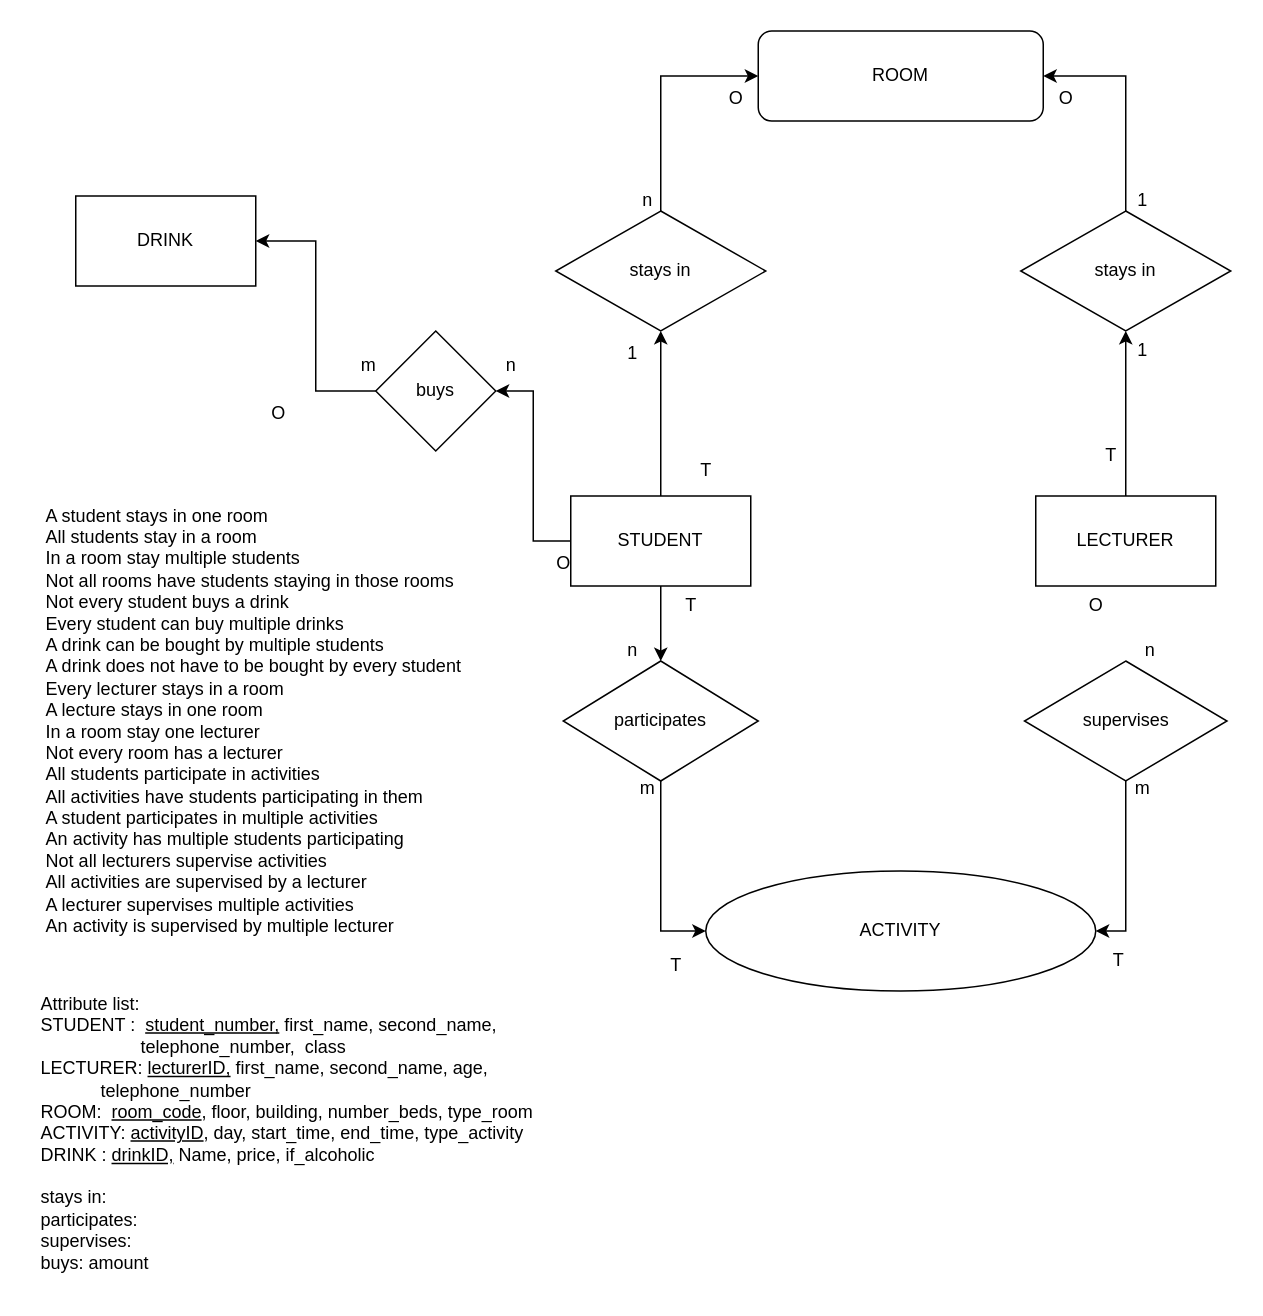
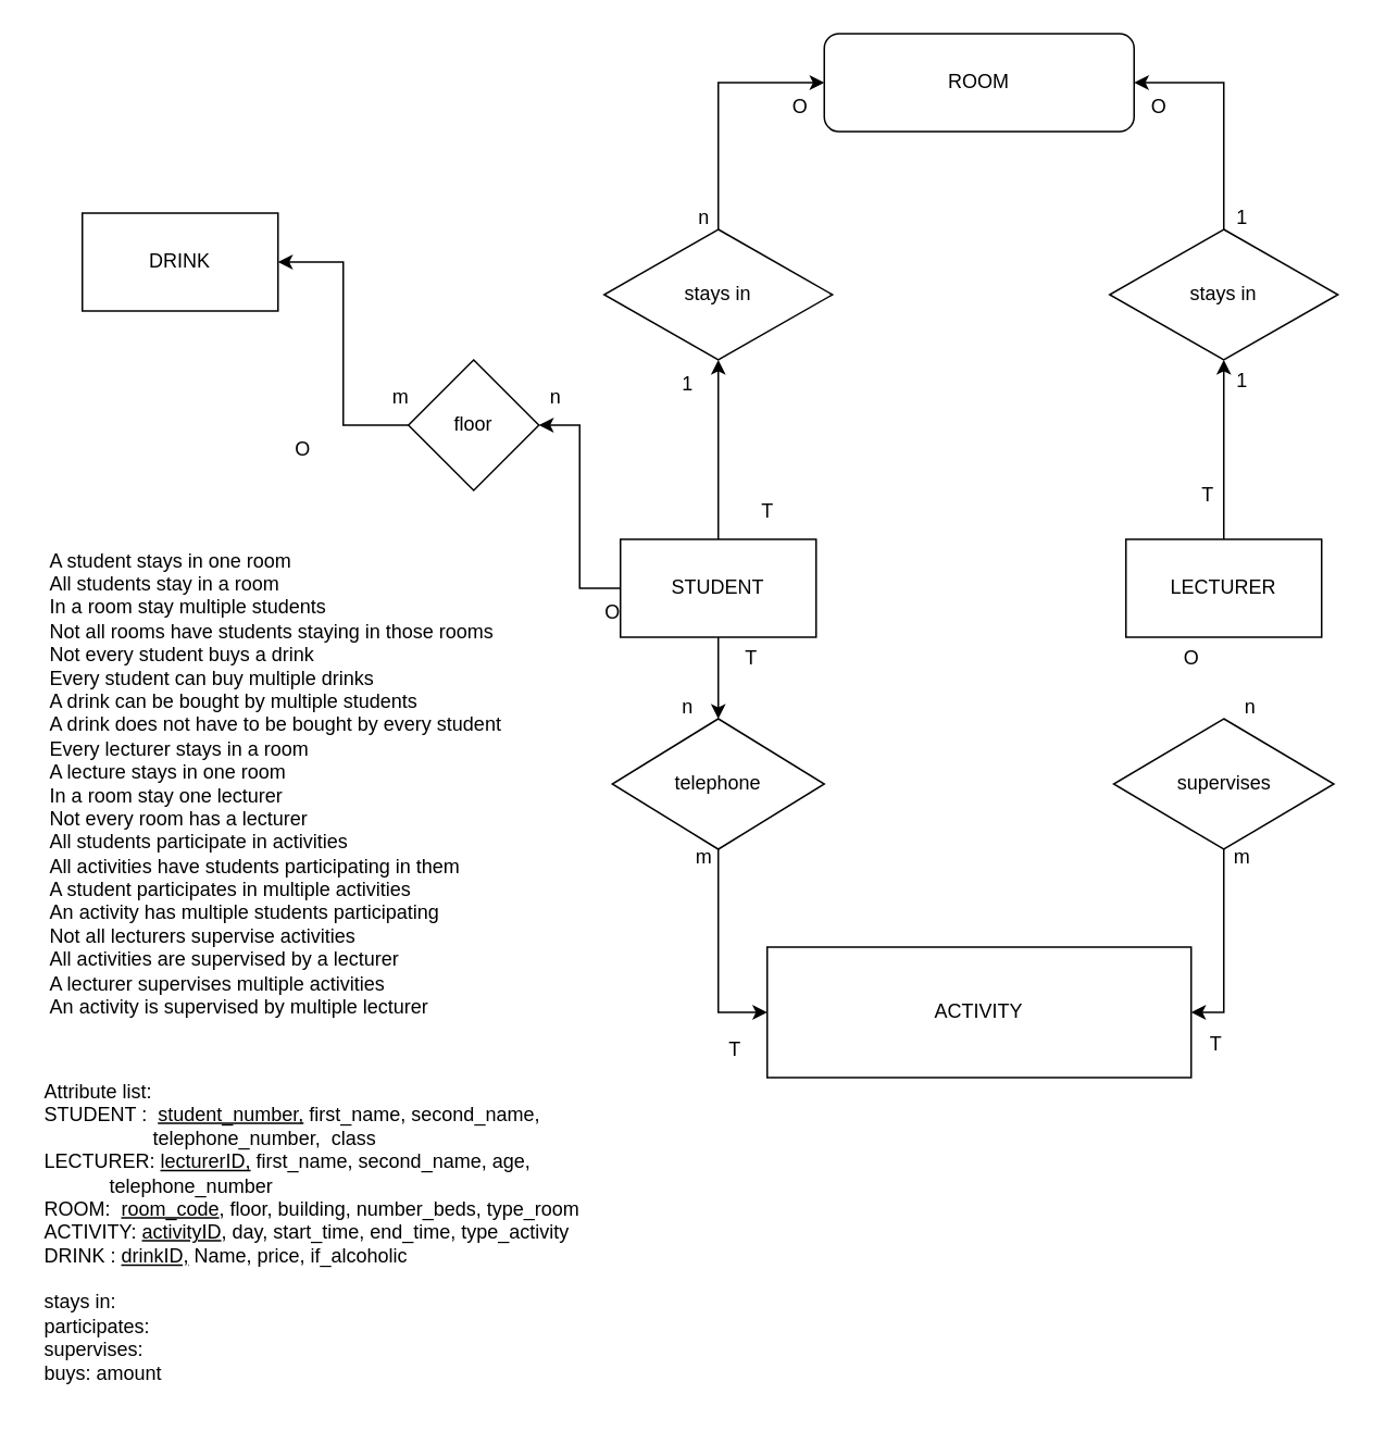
  <mxCell id="0" />
  <mxCell id="1" parent="0" />
  <mxCell id="2" style="edgeStyle=orthogonalEdgeStyle;rounded=0;orthogonalLoop=1;jettySize=auto;html=1;exitX=0.5;exitY=0;exitDx=0;exitDy=0;fontFamily=Helvetica;fontSize=12;fontColor=default;entryX=0.5;entryY=1;entryDx=0;entryDy=0;" parent="1" source="5" target="10" edge="1"><mxGeometry relative="1" as="geometry"><mxPoint x="485" y="250" as="targetPoint" /></mxGeometry></mxCell>
  <mxCell id="3" style="edgeStyle=orthogonalEdgeStyle;rounded=0;orthogonalLoop=1;jettySize=auto;html=1;exitX=0.5;exitY=1;exitDx=0;exitDy=0;fontFamily=Helvetica;fontSize=12;fontColor=default;" parent="1" source="5" target="14" edge="1"><mxGeometry relative="1" as="geometry" /></mxCell>
  <mxCell id="4" style="edgeStyle=orthogonalEdgeStyle;rounded=0;orthogonalLoop=1;jettySize=auto;html=1;exitX=0;exitY=0.5;exitDx=0;exitDy=0;entryX=1;entryY=0.5;entryDx=0;entryDy=0;fontFamily=Helvetica;fontSize=12;fontColor=default;" parent="1" source="5" target="19" edge="1"><mxGeometry relative="1" as="geometry" /></mxCell>
  <mxCell id="5" value="STUDENT" style="rounded=0;whiteSpace=wrap;html=1;" parent="1" vertex="1"><mxGeometry x="380" y="330" width="120" height="60" as="geometry" /></mxCell>
  <mxCell id="6" style="edgeStyle=orthogonalEdgeStyle;rounded=0;orthogonalLoop=1;jettySize=auto;html=1;exitX=0.5;exitY=0;exitDx=0;exitDy=0;fontFamily=Helvetica;fontSize=12;fontColor=default;" parent="1" source="7" target="21" edge="1"><mxGeometry relative="1" as="geometry"><mxPoint x="836" y="220" as="targetPoint" /></mxGeometry></mxCell>
  <mxCell id="7" value="LECTURER" style="rounded=0;whiteSpace=wrap;html=1;" parent="1" vertex="1"><mxGeometry x="690" y="330" width="120" height="60" as="geometry" /></mxCell>
  <mxCell id="8" value="ROOM" style="whiteSpace=wrap;html=1;strokeColor=default;align=center;verticalAlign=middle;fontFamily=Helvetica;fontSize=12;fontColor=default;fillColor=default;rounded=1;" parent="1" vertex="1"><mxGeometry x="505" y="20" width="190" height="60" as="geometry" /></mxCell>
  <mxCell id="9" style="edgeStyle=orthogonalEdgeStyle;rounded=0;orthogonalLoop=1;jettySize=auto;html=1;exitX=0.5;exitY=0;exitDx=0;exitDy=0;entryX=0;entryY=0.5;entryDx=0;entryDy=0;fontFamily=Helvetica;fontSize=12;fontColor=default;" parent="1" source="10" target="8" edge="1"><mxGeometry relative="1" as="geometry" /></mxCell>
  <mxCell id="10" value="stays in" style="rhombus;whiteSpace=wrap;html=1;rounded=0;strokeColor=default;align=center;verticalAlign=middle;fontFamily=Helvetica;fontSize=12;fontColor=default;fillColor=default;" parent="1" vertex="1"><mxGeometry x="370" y="140" width="140" height="80" as="geometry" /></mxCell>
- <mxCell id="11" value="ACTIVITY" style="ellipse;whiteSpace=wrap;html=1;strokeColor=default;align=center;verticalAlign=middle;fontFamily=Helvetica;fontSize=12;fontColor=default;fillColor=default;" parent="1" vertex="1"><mxGeometry x="470" y="580" width="260" height="80" as="geometry" /></mxCell>
+ <mxCell id="11" value="ACTIVITY" style="rounded=0;whiteSpace=wrap;html=1;strokeColor=default;align=center;verticalAlign=middle;fontFamily=Helvetica;fontSize=12;fontColor=default;fillColor=default;" parent="1" vertex="1"><mxGeometry x="470" y="580" width="260" height="80" as="geometry" /></mxCell>
  <mxCell id="12" style="edgeStyle=orthogonalEdgeStyle;rounded=0;orthogonalLoop=1;jettySize=auto;html=1;exitX=0.5;exitY=1;exitDx=0;exitDy=0;fontFamily=Helvetica;fontSize=12;fontColor=default;" parent="1" source="5" target="5" edge="1"><mxGeometry relative="1" as="geometry" /></mxCell>
  <mxCell id="13" style="edgeStyle=orthogonalEdgeStyle;rounded=0;orthogonalLoop=1;jettySize=auto;html=1;exitX=0.5;exitY=1;exitDx=0;exitDy=0;fontFamily=Helvetica;fontSize=12;fontColor=default;entryX=0;entryY=0.5;entryDx=0;entryDy=0;" parent="1" source="14" target="11" edge="1"><mxGeometry relative="1" as="geometry" /></mxCell>
- <mxCell id="14" value="participates" style="rhombus;whiteSpace=wrap;html=1;rounded=0;strokeColor=default;align=center;verticalAlign=middle;fontFamily=Helvetica;fontSize=12;fontColor=default;fillColor=default;" parent="1" vertex="1"><mxGeometry x="375" y="440" width="130" height="80" as="geometry" /></mxCell>
+ <mxCell id="14" value="telephone" style="rhombus;whiteSpace=wrap;html=1;rounded=0;strokeColor=default;align=center;verticalAlign=middle;fontFamily=Helvetica;fontSize=12;fontColor=default;fillColor=default;" parent="1" vertex="1"><mxGeometry x="375" y="440" width="130" height="80" as="geometry" /></mxCell>
  <mxCell id="15" style="edgeStyle=orthogonalEdgeStyle;rounded=0;orthogonalLoop=1;jettySize=auto;html=1;exitX=0.5;exitY=1;exitDx=0;exitDy=0;entryX=1;entryY=0.5;entryDx=0;entryDy=0;fontFamily=Helvetica;fontSize=12;fontColor=default;" parent="1" source="16" target="11" edge="1"><mxGeometry relative="1" as="geometry" /></mxCell>
  <mxCell id="16" value="supervises" style="rhombus;whiteSpace=wrap;html=1;rounded=0;strokeColor=default;align=center;verticalAlign=middle;fontFamily=Helvetica;fontSize=12;fontColor=default;fillColor=default;" parent="1" vertex="1"><mxGeometry x="682.5" y="440" width="135" height="80" as="geometry" /></mxCell>
  <mxCell id="17" value="DRINK" style="rounded=0;whiteSpace=wrap;html=1;strokeColor=default;align=center;verticalAlign=middle;fontFamily=Helvetica;fontSize=12;fontColor=default;fillColor=default;" parent="1" vertex="1"><mxGeometry x="50" y="130" width="120" height="60" as="geometry" /></mxCell>
  <mxCell id="18" style="edgeStyle=orthogonalEdgeStyle;rounded=0;orthogonalLoop=1;jettySize=auto;html=1;exitX=0;exitY=0.5;exitDx=0;exitDy=0;entryX=1;entryY=0.5;entryDx=0;entryDy=0;fontFamily=Helvetica;fontSize=12;fontColor=default;" parent="1" source="19" target="17" edge="1"><mxGeometry relative="1" as="geometry" /></mxCell>
- <mxCell id="19" value="buys" style="rhombus;whiteSpace=wrap;html=1;rounded=0;strokeColor=default;align=center;verticalAlign=middle;fontFamily=Helvetica;fontSize=12;fontColor=default;fillColor=default;" parent="1" vertex="1"><mxGeometry x="250" y="220" width="80" height="80" as="geometry" /></mxCell>
+ <mxCell id="19" value="floor" style="rhombus;whiteSpace=wrap;html=1;rounded=0;strokeColor=default;align=center;verticalAlign=middle;fontFamily=Helvetica;fontSize=12;fontColor=default;fillColor=default;" parent="1" vertex="1"><mxGeometry x="250" y="220" width="80" height="80" as="geometry" /></mxCell>
  <mxCell id="20" style="edgeStyle=orthogonalEdgeStyle;rounded=0;orthogonalLoop=1;jettySize=auto;html=1;exitX=0.5;exitY=0;exitDx=0;exitDy=0;entryX=1;entryY=0.5;entryDx=0;entryDy=0;fontFamily=Helvetica;fontSize=12;fontColor=default;" parent="1" source="21" target="8" edge="1"><mxGeometry relative="1" as="geometry" /></mxCell>
  <mxCell id="21" value="stays in" style="rhombus;whiteSpace=wrap;html=1;rounded=0;strokeColor=default;align=center;verticalAlign=middle;fontFamily=Helvetica;fontSize=12;fontColor=default;fillColor=default;" parent="1" vertex="1"><mxGeometry x="680" y="140" width="140" height="80" as="geometry" /></mxCell>
  <mxCell id="22" value="Attribute list:&lt;div&gt;STUDENT :&amp;nbsp; &lt;u&gt;student_number,&lt;/u&gt;&amp;nbsp;first_name, second_name,&lt;/div&gt;&lt;div&gt;&amp;nbsp; &amp;nbsp; &amp;nbsp; &amp;nbsp; &amp;nbsp; &amp;nbsp; &amp;nbsp; &amp;nbsp; &amp;nbsp; &amp;nbsp; telephone_number,&amp;nbsp; class&lt;/div&gt;&lt;div&gt;LECTURER: &lt;u&gt;lecturerID,&lt;/u&gt;&amp;nbsp;first_name, second_name, age,&lt;/div&gt;&lt;div&gt;&lt;span style=&quot;&quot;&gt;&lt;span style=&quot;&quot;&gt;&amp;nbsp;&amp;nbsp;&amp;nbsp;&amp;nbsp;&lt;/span&gt;&lt;/span&gt;&lt;span style=&quot;&quot;&gt;&lt;span style=&quot;&quot;&gt;&amp;nbsp;&amp;nbsp;&amp;nbsp;&amp;nbsp;&lt;/span&gt;&lt;/span&gt;&amp;nbsp; &amp;nbsp; telephone_number&lt;span style=&quot;&quot;&gt;&lt;span style=&quot;&quot;&gt;&amp;nbsp; &amp;nbsp;&amp;nbsp;&lt;/span&gt;&lt;/span&gt;&lt;br&gt;&lt;/div&gt;&lt;div&gt;ROOM:&amp;nbsp;&amp;nbsp;&lt;u&gt;room_code&lt;/u&gt;, floor, building, number_beds, type_room&lt;/div&gt;&lt;div&gt;ACTIVITY:&amp;nbsp;&lt;u&gt;activityID&lt;/u&gt;, day, start_time, end_time, type_activity&lt;/div&gt;&lt;div&gt;&lt;span style=&quot;background-color: initial;&quot;&gt;DRINK : &lt;u&gt;drinkID,&lt;/u&gt;&amp;nbsp;Name, price, if_alcoholic&lt;br&gt;&lt;br&gt;&lt;/span&gt;&lt;/div&gt;&lt;div&gt;&lt;span style=&quot;background-color: initial;&quot;&gt;stays in:&amp;nbsp;&lt;/span&gt;&lt;/div&gt;&lt;div&gt;&lt;span style=&quot;background-color: initial;&quot;&gt;participates:&amp;nbsp;&lt;/span&gt;&lt;/div&gt;&lt;div&gt;&lt;span style=&quot;background-color: initial;&quot;&gt;supervises:&amp;nbsp;&lt;/span&gt;&lt;/div&gt;&lt;div&gt;buys:&amp;nbsp;amount&lt;/div&gt;" style="text;html=1;align=left;verticalAlign=middle;resizable=0;points=[];autosize=1;strokeColor=none;fillColor=none;fontFamily=Helvetica;fontSize=12;fontColor=default;" parent="1" vertex="1"><mxGeometry x="25" y="655" width="350" height="200" as="geometry" /></mxCell>
  <mxCell id="23" value="n" style="text;html=1;align=center;verticalAlign=middle;resizable=0;points=[];autosize=1;strokeColor=none;fillColor=none;fontFamily=Helvetica;fontSize=12;fontColor=default;" parent="1" vertex="1"><mxGeometry x="416" y="118" width="30" height="30" as="geometry" /></mxCell>
  <mxCell id="24" value="1" style="text;html=1;align=center;verticalAlign=middle;resizable=0;points=[];autosize=1;strokeColor=none;fillColor=none;fontFamily=Helvetica;fontSize=12;fontColor=default;" parent="1" vertex="1"><mxGeometry x="406" y="220" width="30" height="30" as="geometry" /></mxCell>
  <mxCell id="25" value="1" style="text;html=1;align=center;verticalAlign=middle;resizable=0;points=[];autosize=1;strokeColor=none;fillColor=none;fontFamily=Helvetica;fontSize=12;fontColor=default;" parent="1" vertex="1"><mxGeometry x="746" y="118" width="30" height="30" as="geometry" /></mxCell>
  <mxCell id="26" value="1" style="text;html=1;align=center;verticalAlign=middle;resizable=0;points=[];autosize=1;strokeColor=none;fillColor=none;fontFamily=Helvetica;fontSize=12;fontColor=default;" parent="1" vertex="1"><mxGeometry x="746" y="218" width="30" height="30" as="geometry" /></mxCell>
  <mxCell id="27" value="n" style="text;html=1;align=center;verticalAlign=middle;resizable=0;points=[];autosize=1;strokeColor=none;fillColor=none;fontFamily=Helvetica;fontSize=12;fontColor=default;" parent="1" vertex="1"><mxGeometry x="751" y="418" width="30" height="30" as="geometry" /></mxCell>
  <mxCell id="28" value="m" style="text;html=1;align=center;verticalAlign=middle;resizable=0;points=[];autosize=1;strokeColor=none;fillColor=none;fontFamily=Helvetica;fontSize=12;fontColor=default;" parent="1" vertex="1"><mxGeometry x="746" y="510" width="30" height="30" as="geometry" /></mxCell>
  <mxCell id="29" value="n" style="text;html=1;align=center;verticalAlign=middle;resizable=0;points=[];autosize=1;strokeColor=none;fillColor=none;fontFamily=Helvetica;fontSize=12;fontColor=default;" parent="1" vertex="1"><mxGeometry x="406" y="418" width="30" height="30" as="geometry" /></mxCell>
  <mxCell id="30" value="m" style="text;html=1;align=center;verticalAlign=middle;resizable=0;points=[];autosize=1;strokeColor=none;fillColor=none;fontFamily=Helvetica;fontSize=12;fontColor=default;" parent="1" vertex="1"><mxGeometry x="416" y="510" width="30" height="30" as="geometry" /></mxCell>
  <mxCell id="31" value="n" style="text;html=1;align=center;verticalAlign=middle;resizable=0;points=[];autosize=1;strokeColor=none;fillColor=none;fontFamily=Helvetica;fontSize=12;fontColor=default;" parent="1" vertex="1"><mxGeometry x="325" y="228" width="30" height="30" as="geometry" /></mxCell>
  <mxCell id="32" value="m" style="text;html=1;align=center;verticalAlign=middle;resizable=0;points=[];autosize=1;strokeColor=none;fillColor=none;fontFamily=Helvetica;fontSize=12;fontColor=default;" parent="1" vertex="1"><mxGeometry x="230" y="228" width="30" height="30" as="geometry" /></mxCell>
  <mxCell id="33" value="T" style="text;html=1;align=center;verticalAlign=middle;resizable=0;points=[];autosize=1;strokeColor=none;fillColor=none;fontFamily=Helvetica;fontSize=12;fontColor=default;" parent="1" vertex="1"><mxGeometry x="455" y="298" width="30" height="30" as="geometry" /></mxCell>
  <mxCell id="34" value="O" style="text;html=1;align=center;verticalAlign=middle;resizable=0;points=[];autosize=1;strokeColor=none;fillColor=none;fontFamily=Helvetica;fontSize=12;fontColor=default;" parent="1" vertex="1"><mxGeometry x="475" y="50" width="30" height="30" as="geometry" /></mxCell>
  <mxCell id="35" value="T" style="text;html=1;align=center;verticalAlign=middle;resizable=0;points=[];autosize=1;strokeColor=none;fillColor=none;fontFamily=Helvetica;fontSize=12;fontColor=default;" parent="1" vertex="1"><mxGeometry x="725" y="288" width="30" height="30" as="geometry" /></mxCell>
  <mxCell id="36" value="O" style="text;html=1;align=center;verticalAlign=middle;resizable=0;points=[];autosize=1;strokeColor=none;fillColor=none;fontFamily=Helvetica;fontSize=12;fontColor=default;" parent="1" vertex="1"><mxGeometry x="695" y="50" width="30" height="30" as="geometry" /></mxCell>
  <mxCell id="37" value="O" style="text;html=1;align=center;verticalAlign=middle;resizable=0;points=[];autosize=1;strokeColor=none;fillColor=none;fontFamily=Helvetica;fontSize=12;fontColor=default;" parent="1" vertex="1"><mxGeometry x="360" y="360" width="30" height="30" as="geometry" /></mxCell>
  <mxCell id="38" value="O" style="text;html=1;align=center;verticalAlign=middle;resizable=0;points=[];autosize=1;strokeColor=none;fillColor=none;fontFamily=Helvetica;fontSize=12;fontColor=default;" parent="1" vertex="1"><mxGeometry x="170" y="260" width="30" height="30" as="geometry" /></mxCell>
  <mxCell id="39" value="T" style="text;html=1;align=center;verticalAlign=middle;resizable=0;points=[];autosize=1;strokeColor=none;fillColor=none;fontFamily=Helvetica;fontSize=12;fontColor=default;" parent="1" vertex="1"><mxGeometry x="435" y="628" width="30" height="30" as="geometry" /></mxCell>
  <mxCell id="40" value="T" style="text;html=1;align=center;verticalAlign=middle;resizable=0;points=[];autosize=1;strokeColor=none;fillColor=none;fontFamily=Helvetica;fontSize=12;fontColor=default;" parent="1" vertex="1"><mxGeometry x="730" y="625" width="30" height="30" as="geometry" /></mxCell>
  <mxCell id="41" value="T" style="text;html=1;align=center;verticalAlign=middle;resizable=0;points=[];autosize=1;strokeColor=none;fillColor=none;fontFamily=Helvetica;fontSize=12;fontColor=default;" parent="1" vertex="1"><mxGeometry x="445" y="388" width="30" height="30" as="geometry" /></mxCell>
  <mxCell id="42" value="O" style="text;html=1;align=center;verticalAlign=middle;resizable=0;points=[];autosize=1;strokeColor=none;fillColor=none;fontFamily=Helvetica;fontSize=12;fontColor=default;" parent="1" vertex="1"><mxGeometry x="715" y="388" width="30" height="30" as="geometry" /></mxCell>
  <mxCell id="43" value="&lt;div style=&quot;text-align: left;&quot;&gt;&lt;span style=&quot;background-color: initial;&quot;&gt;A student stays in one room&lt;br&gt;All students stay in a room&amp;nbsp;&lt;br&gt;In a room stay multiple students&lt;br&gt;Not all rooms have students staying in those rooms&amp;nbsp;&lt;br&gt;Not every student buys a drink&amp;nbsp;&lt;br&gt;Every student can buy multiple drinks&amp;nbsp;&lt;br&gt;A drink can be bought by multiple students&amp;nbsp;&lt;br&gt;A drink does not have to be bought by every student&amp;nbsp;&lt;br&gt;Every lecturer stays in a room&amp;nbsp;&lt;br&gt;A lecture stays in one room&lt;br&gt;In a room stay one lecturer&amp;nbsp;&lt;br&gt;Not every room has a lecturer&lt;br&gt;All students participate in activities&amp;nbsp;&lt;br&gt;All activities have students participating in them&amp;nbsp;&lt;br&gt;A student participates in multiple activities&amp;nbsp;&lt;br&gt;An activity has multiple students participating&amp;nbsp;&lt;br&gt;Not all lecturers supervise activities&amp;nbsp;&lt;br&gt;All activities are supervised by a lecturer&amp;nbsp;&lt;br&gt;A lecturer supervises multiple activities&amp;nbsp;&lt;br&gt;An activity is supervised by multiple lecturer&amp;nbsp;&lt;/span&gt;&lt;/div&gt;" style="text;html=1;align=center;verticalAlign=middle;resizable=0;points=[];autosize=1;strokeColor=none;fillColor=none;" parent="1" vertex="1"><mxGeometry x="20" y="330" width="300" height="300" as="geometry" /></mxCell>
